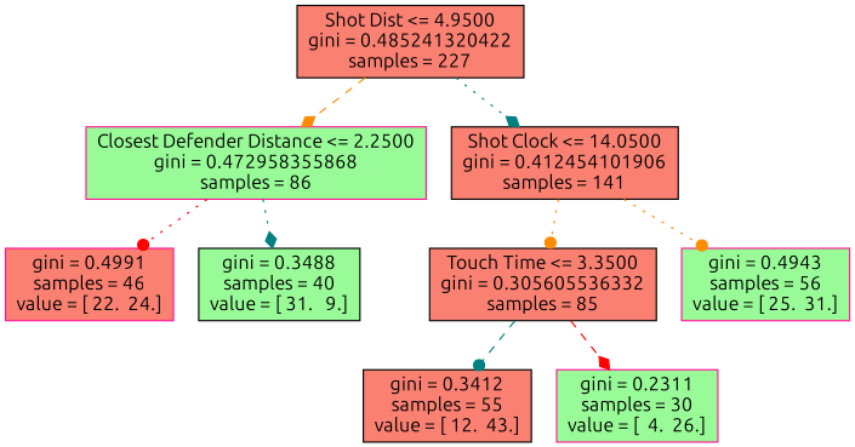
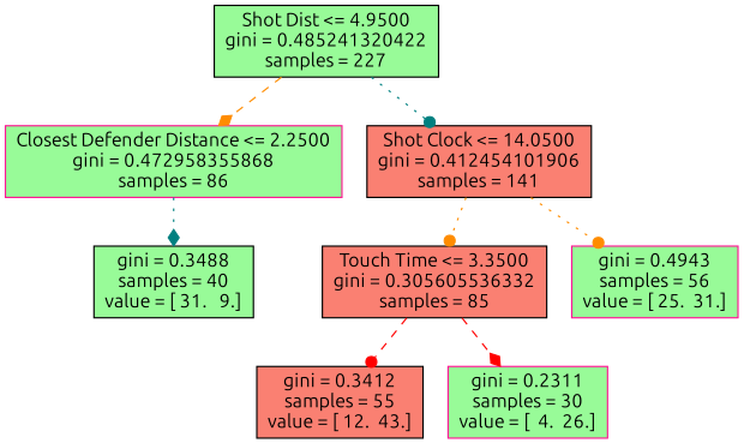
  digraph {
    fontname=Ubuntu
    node [color=black fillcolor=palegreen fontname=Ubuntu shape=box style=filled]
    edge [arrowhead=dot color=darkorange fontname=Ubuntu style=dotted]
-   n1 [fillcolor=salmon label="Shot Dist <= 4.9500\ngini = 0.485241320422\nsamples = 227"]
+   n1 [label="Shot Dist <= 4.9500\ngini = 0.485241320422\nsamples = 227"]
    n2 [color=deeppink label="Closest Defender Distance <= 2.2500\ngini = 0.472958355868\nsamples = 86"]
    n3 [fillcolor=salmon label="Shot Clock <= 14.0500\ngini = 0.412454101906\nsamples = 141"]
-   n4 [color=deeppink fillcolor=salmon label="gini = 0.4991\nsamples = 46\nvalue = [ 22.  24.]"]
    n5 [label="gini = 0.3488\nsamples = 40\nvalue = [ 31.   9.]"]
    n6 [fillcolor=salmon label="Touch Time <= 3.3500\ngini = 0.305605536332\nsamples = 85"]
    n7 [color=deeppink label="gini = 0.4943\nsamples = 56\nvalue = [ 25.  31.]"]
    n8 [fillcolor=salmon label="gini = 0.3412\nsamples = 55\nvalue = [ 12.  43.]"]
    n9 [color=deeppink label="gini = 0.2311\nsamples = 30\nvalue = [  4.  26.]"]
    n1 -> n2 [arrowhead=diamond style=dashed]
-   n1 -> n3 [arrowhead=diamond color=teal]
-   n2 -> n4 [color=red]
+   n1 -> n3 [color=teal]
    n2 -> n5 [arrowhead=diamond color=teal]
    n3 -> n6
    n3 -> n7
-   n6 -> n8 [color=teal style=dashed]
+   n6 -> n8 [color=red style=dashed]
    n6 -> n9 [arrowhead=diamond color=red style=dashed]
  }
